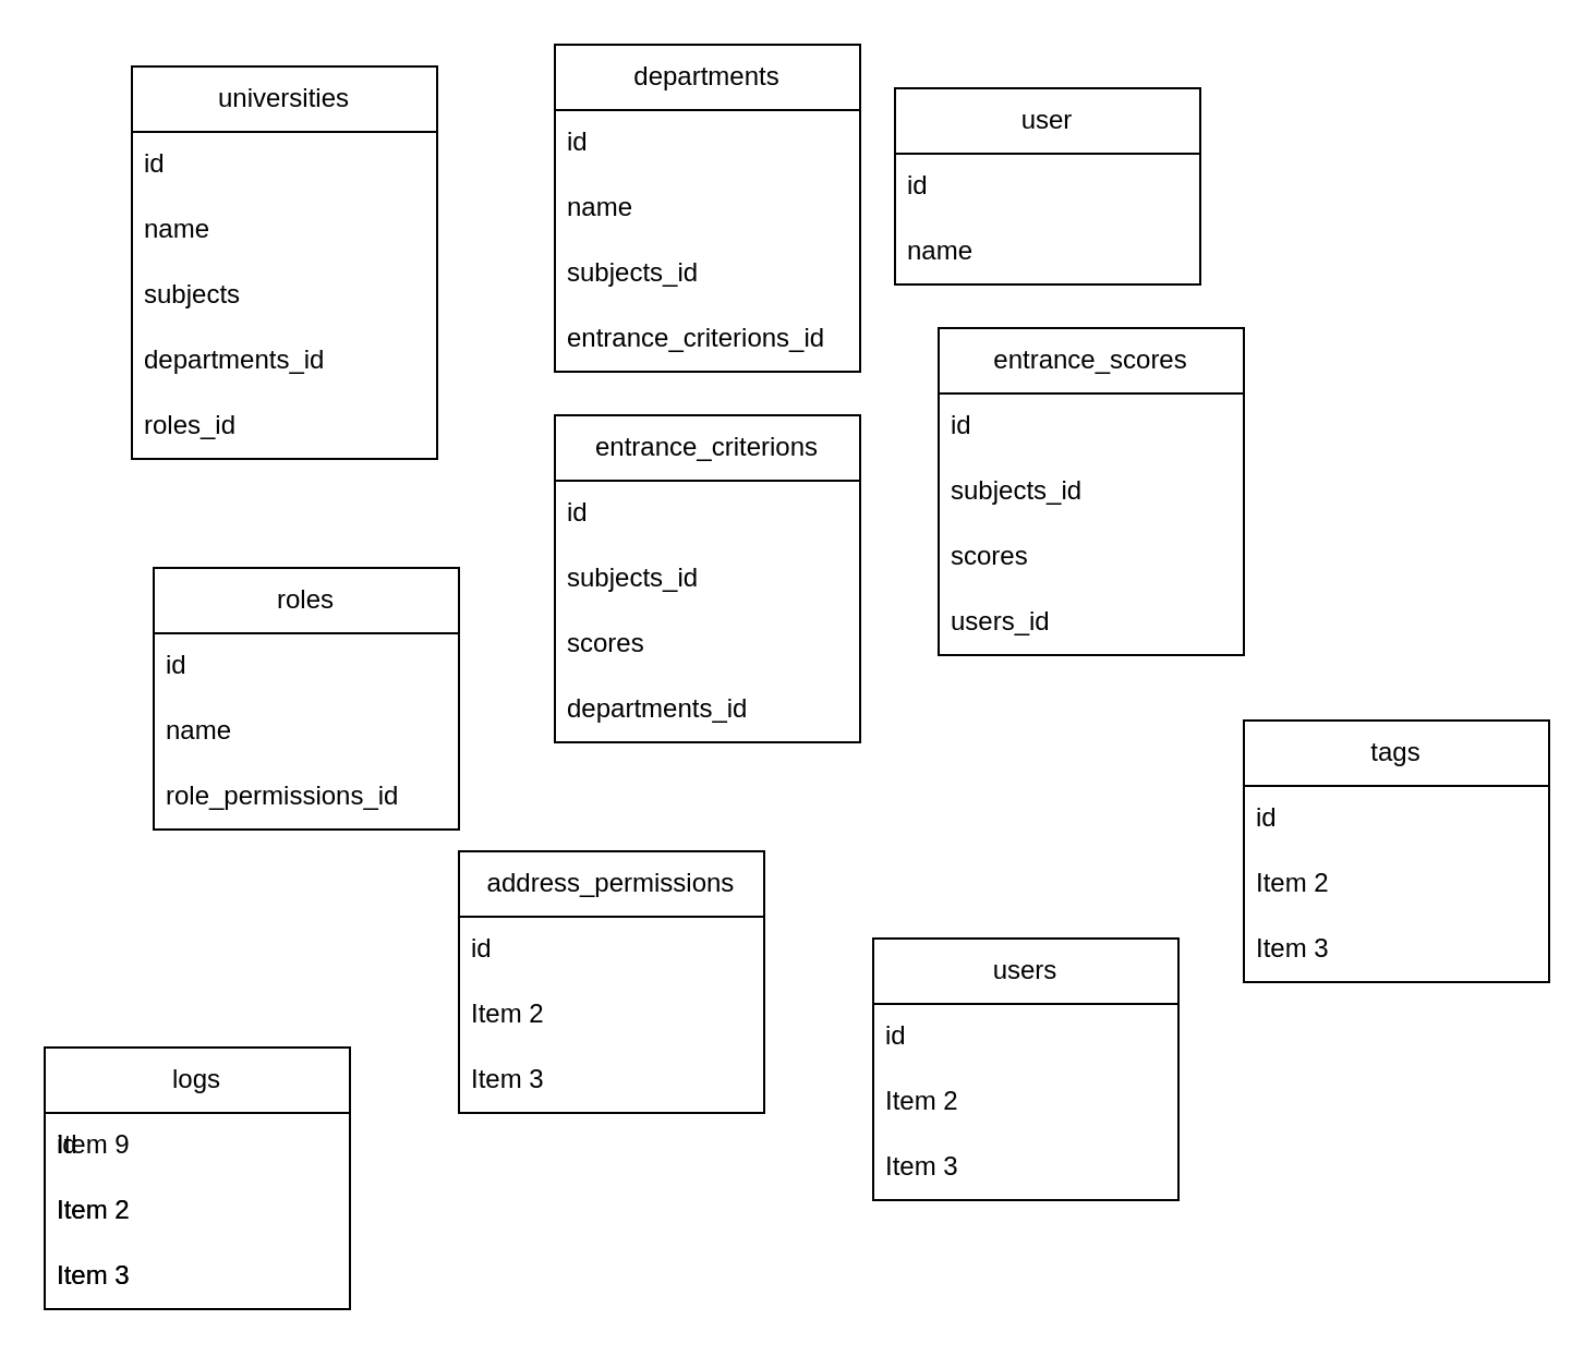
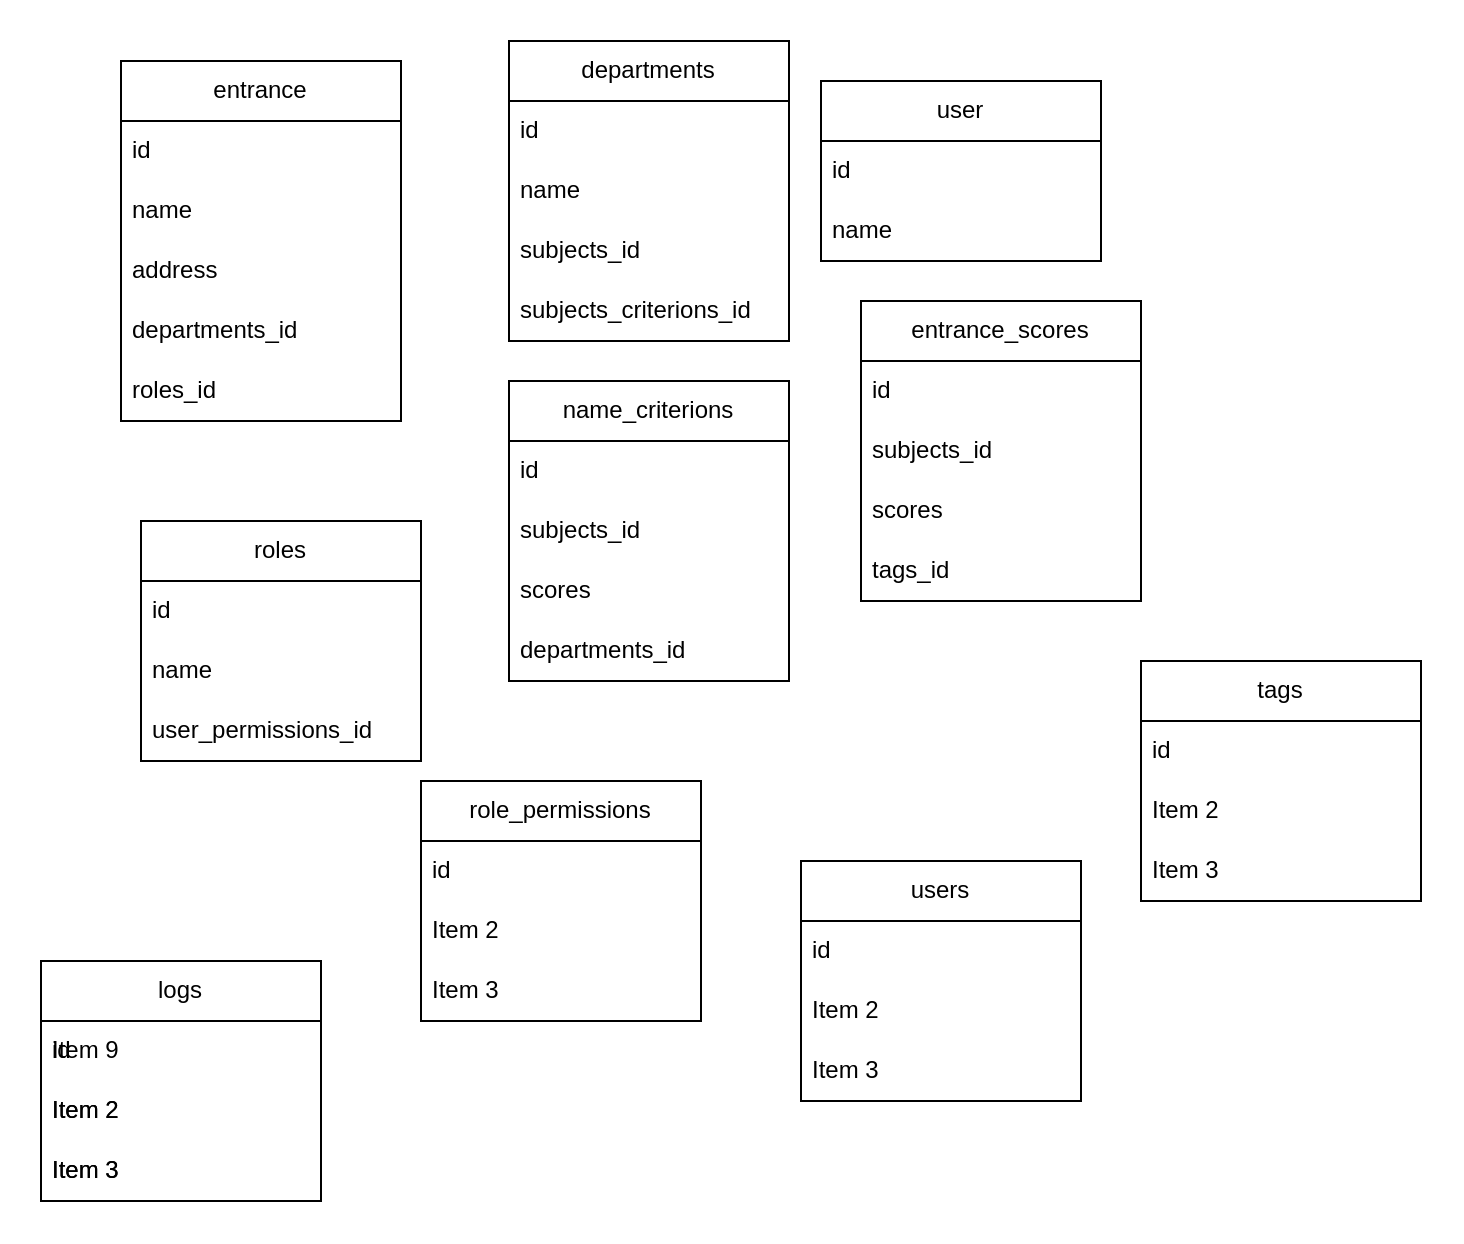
  <mxCell id="0" />
  <mxCell id="1" parent="0" />
- <mxCell id="2" value="universities" style="swimlane;fontStyle=0;childLayout=stackLayout;horizontal=1;startSize=30;horizontalStack=0;resizeParent=1;resizeParentMax=0;resizeLast=0;collapsible=1;marginBottom=0;whiteSpace=wrap;html=1;" vertex="1" parent="1"><mxGeometry x="60" y="30" width="140" height="180" as="geometry" /></mxCell>
+ <mxCell id="2" value="entrance" style="swimlane;fontStyle=0;childLayout=stackLayout;horizontal=1;startSize=30;horizontalStack=0;resizeParent=1;resizeParentMax=0;resizeLast=0;collapsible=1;marginBottom=0;whiteSpace=wrap;html=1;" vertex="1" parent="1"><mxGeometry x="60" y="30" width="140" height="180" as="geometry" /></mxCell>
  <mxCell id="3" value="id" style="text;strokeColor=none;fillColor=none;align=left;verticalAlign=middle;spacingLeft=4;spacingRight=4;overflow=hidden;points=[[0,0.5],[1,0.5]];portConstraint=eastwest;rotatable=0;whiteSpace=wrap;html=1;" vertex="1" parent="2"><mxGeometry y="30" width="140" height="30" as="geometry" /></mxCell>
  <mxCell id="4" value="name" style="text;strokeColor=none;fillColor=none;align=left;verticalAlign=middle;spacingLeft=4;spacingRight=4;overflow=hidden;points=[[0,0.5],[1,0.5]];portConstraint=eastwest;rotatable=0;whiteSpace=wrap;html=1;" vertex="1" parent="2"><mxGeometry y="60" width="140" height="30" as="geometry" /></mxCell>
- <mxCell id="5" value="subjects" style="text;strokeColor=none;fillColor=none;align=left;verticalAlign=middle;spacingLeft=4;spacingRight=4;overflow=hidden;points=[[0,0.5],[1,0.5]];portConstraint=eastwest;rotatable=0;whiteSpace=wrap;html=1;" vertex="1" parent="2"><mxGeometry y="90" width="140" height="30" as="geometry" /></mxCell>
+ <mxCell id="5" value="address" style="text;strokeColor=none;fillColor=none;align=left;verticalAlign=middle;spacingLeft=4;spacingRight=4;overflow=hidden;points=[[0,0.5],[1,0.5]];portConstraint=eastwest;rotatable=0;whiteSpace=wrap;html=1;" vertex="1" parent="2"><mxGeometry y="90" width="140" height="30" as="geometry" /></mxCell>
  <mxCell id="6" value="departments_id" style="text;strokeColor=none;fillColor=none;align=left;verticalAlign=middle;spacingLeft=4;spacingRight=4;overflow=hidden;points=[[0,0.5],[1,0.5]];portConstraint=eastwest;rotatable=0;whiteSpace=wrap;html=1;" vertex="1" parent="2"><mxGeometry y="120" width="140" height="30" as="geometry" /></mxCell>
  <mxCell id="7" value="roles_id" style="text;strokeColor=none;fillColor=none;align=left;verticalAlign=middle;spacingLeft=4;spacingRight=4;overflow=hidden;points=[[0,0.5],[1,0.5]];portConstraint=eastwest;rotatable=0;whiteSpace=wrap;html=1;" vertex="1" parent="2"><mxGeometry y="150" width="140" height="30" as="geometry" /></mxCell>
  <mxCell id="8" value="roles" style="swimlane;fontStyle=0;childLayout=stackLayout;horizontal=1;startSize=30;horizontalStack=0;resizeParent=1;resizeParentMax=0;resizeLast=0;collapsible=1;marginBottom=0;whiteSpace=wrap;html=1;" vertex="1" parent="1"><mxGeometry x="70" y="260" width="140" height="120" as="geometry" /></mxCell>
  <mxCell id="9" value="id" style="text;strokeColor=none;fillColor=none;align=left;verticalAlign=middle;spacingLeft=4;spacingRight=4;overflow=hidden;points=[[0,0.5],[1,0.5]];portConstraint=eastwest;rotatable=0;whiteSpace=wrap;html=1;" vertex="1" parent="8"><mxGeometry y="30" width="140" height="30" as="geometry" /></mxCell>
  <mxCell id="10" value="name" style="text;strokeColor=none;fillColor=none;align=left;verticalAlign=middle;spacingLeft=4;spacingRight=4;overflow=hidden;points=[[0,0.5],[1,0.5]];portConstraint=eastwest;rotatable=0;whiteSpace=wrap;html=1;" vertex="1" parent="8"><mxGeometry y="60" width="140" height="30" as="geometry" /></mxCell>
- <mxCell id="11" value="role_permissions_id" style="text;strokeColor=none;fillColor=none;align=left;verticalAlign=middle;spacingLeft=4;spacingRight=4;overflow=hidden;points=[[0,0.5],[1,0.5]];portConstraint=eastwest;rotatable=0;whiteSpace=wrap;html=1;" vertex="1" parent="8"><mxGeometry y="90" width="140" height="30" as="geometry" /></mxCell>
+ <mxCell id="11" value="user_permissions_id" style="text;strokeColor=none;fillColor=none;align=left;verticalAlign=middle;spacingLeft=4;spacingRight=4;overflow=hidden;points=[[0,0.5],[1,0.5]];portConstraint=eastwest;rotatable=0;whiteSpace=wrap;html=1;" vertex="1" parent="8"><mxGeometry y="90" width="140" height="30" as="geometry" /></mxCell>
  <mxCell id="12" value="List" style="swimlane;fontStyle=0;childLayout=stackLayout;horizontal=1;startSize=30;horizontalStack=0;resizeParent=1;resizeParentMax=0;resizeLast=0;collapsible=1;marginBottom=0;whiteSpace=wrap;html=1;" vertex="1" parent="1"><mxGeometry x="20" y="480" width="140" height="120" as="geometry" /></mxCell>
  <mxCell id="13" value="Item 9" style="text;strokeColor=none;fillColor=none;align=left;verticalAlign=middle;spacingLeft=4;spacingRight=4;overflow=hidden;points=[[0,0.5],[1,0.5]];portConstraint=eastwest;rotatable=0;whiteSpace=wrap;html=1;" vertex="1" parent="12"><mxGeometry y="30" width="140" height="30" as="geometry" /></mxCell>
  <mxCell id="14" value="Item 2" style="text;strokeColor=none;fillColor=none;align=left;verticalAlign=middle;spacingLeft=4;spacingRight=4;overflow=hidden;points=[[0,0.5],[1,0.5]];portConstraint=eastwest;rotatable=0;whiteSpace=wrap;html=1;" vertex="1" parent="12"><mxGeometry y="60" width="140" height="30" as="geometry" /></mxCell>
  <mxCell id="15" value="Item 3" style="text;strokeColor=none;fillColor=none;align=left;verticalAlign=middle;spacingLeft=4;spacingRight=4;overflow=hidden;points=[[0,0.5],[1,0.5]];portConstraint=eastwest;rotatable=0;whiteSpace=wrap;html=1;" vertex="1" parent="12"><mxGeometry y="90" width="140" height="30" as="geometry" /></mxCell>
  <mxCell id="16" value="logs" style="swimlane;fontStyle=0;childLayout=stackLayout;horizontal=1;startSize=30;horizontalStack=0;resizeParent=1;resizeParentMax=0;resizeLast=0;collapsible=1;marginBottom=0;whiteSpace=wrap;html=1;" vertex="1" parent="1"><mxGeometry x="20" y="480" width="140" height="120" as="geometry" /></mxCell>
  <mxCell id="17" value="id" style="text;strokeColor=none;fillColor=none;align=left;verticalAlign=middle;spacingLeft=4;spacingRight=4;overflow=hidden;points=[[0,0.5],[1,0.5]];portConstraint=eastwest;rotatable=0;whiteSpace=wrap;html=1;" vertex="1" parent="16"><mxGeometry y="30" width="140" height="30" as="geometry" /></mxCell>
  <mxCell id="18" value="Item 2" style="text;strokeColor=none;fillColor=none;align=left;verticalAlign=middle;spacingLeft=4;spacingRight=4;overflow=hidden;points=[[0,0.5],[1,0.5]];portConstraint=eastwest;rotatable=0;whiteSpace=wrap;html=1;" vertex="1" parent="16"><mxGeometry y="60" width="140" height="30" as="geometry" /></mxCell>
  <mxCell id="19" value="Item 3" style="text;strokeColor=none;fillColor=none;align=left;verticalAlign=middle;spacingLeft=4;spacingRight=4;overflow=hidden;points=[[0,0.5],[1,0.5]];portConstraint=eastwest;rotatable=0;whiteSpace=wrap;html=1;" vertex="1" parent="16"><mxGeometry y="90" width="140" height="30" as="geometry" /></mxCell>
  <mxCell id="20" value="users" style="swimlane;fontStyle=0;childLayout=stackLayout;horizontal=1;startSize=30;horizontalStack=0;resizeParent=1;resizeParentMax=0;resizeLast=0;collapsible=1;marginBottom=0;whiteSpace=wrap;html=1;" vertex="1" parent="1"><mxGeometry x="400" y="430" width="140" height="120" as="geometry" /></mxCell>
  <mxCell id="21" value="id" style="text;strokeColor=none;fillColor=none;align=left;verticalAlign=middle;spacingLeft=4;spacingRight=4;overflow=hidden;points=[[0,0.5],[1,0.5]];portConstraint=eastwest;rotatable=0;whiteSpace=wrap;html=1;" vertex="1" parent="20"><mxGeometry y="30" width="140" height="30" as="geometry" /></mxCell>
  <mxCell id="22" value="Item 2" style="text;strokeColor=none;fillColor=none;align=left;verticalAlign=middle;spacingLeft=4;spacingRight=4;overflow=hidden;points=[[0,0.5],[1,0.5]];portConstraint=eastwest;rotatable=0;whiteSpace=wrap;html=1;" vertex="1" parent="20"><mxGeometry y="60" width="140" height="30" as="geometry" /></mxCell>
  <mxCell id="23" value="Item 3" style="text;strokeColor=none;fillColor=none;align=left;verticalAlign=middle;spacingLeft=4;spacingRight=4;overflow=hidden;points=[[0,0.5],[1,0.5]];portConstraint=eastwest;rotatable=0;whiteSpace=wrap;html=1;" vertex="1" parent="20"><mxGeometry y="90" width="140" height="30" as="geometry" /></mxCell>
  <mxCell id="24" value="tags" style="swimlane;fontStyle=0;childLayout=stackLayout;horizontal=1;startSize=30;horizontalStack=0;resizeParent=1;resizeParentMax=0;resizeLast=0;collapsible=1;marginBottom=0;whiteSpace=wrap;html=1;" vertex="1" parent="1"><mxGeometry x="570" y="330" width="140" height="120" as="geometry" /></mxCell>
  <mxCell id="25" value="id" style="text;strokeColor=none;fillColor=none;align=left;verticalAlign=middle;spacingLeft=4;spacingRight=4;overflow=hidden;points=[[0,0.5],[1,0.5]];portConstraint=eastwest;rotatable=0;whiteSpace=wrap;html=1;" vertex="1" parent="24"><mxGeometry y="30" width="140" height="30" as="geometry" /></mxCell>
  <mxCell id="26" value="Item 2" style="text;strokeColor=none;fillColor=none;align=left;verticalAlign=middle;spacingLeft=4;spacingRight=4;overflow=hidden;points=[[0,0.5],[1,0.5]];portConstraint=eastwest;rotatable=0;whiteSpace=wrap;html=1;" vertex="1" parent="24"><mxGeometry y="60" width="140" height="30" as="geometry" /></mxCell>
  <mxCell id="27" value="Item 3" style="text;strokeColor=none;fillColor=none;align=left;verticalAlign=middle;spacingLeft=4;spacingRight=4;overflow=hidden;points=[[0,0.5],[1,0.5]];portConstraint=eastwest;rotatable=0;whiteSpace=wrap;html=1;" vertex="1" parent="24"><mxGeometry y="90" width="140" height="30" as="geometry" /></mxCell>
  <mxCell id="28" value="user" style="swimlane;fontStyle=0;childLayout=stackLayout;horizontal=1;startSize=30;horizontalStack=0;resizeParent=1;resizeParentMax=0;resizeLast=0;collapsible=1;marginBottom=0;whiteSpace=wrap;html=1;" vertex="1" parent="1"><mxGeometry x="410" y="40" width="140" height="90" as="geometry" /></mxCell>
  <mxCell id="29" value="id" style="text;strokeColor=none;fillColor=none;align=left;verticalAlign=middle;spacingLeft=4;spacingRight=4;overflow=hidden;points=[[0,0.5],[1,0.5]];portConstraint=eastwest;rotatable=0;whiteSpace=wrap;html=1;" vertex="1" parent="28"><mxGeometry y="30" width="140" height="30" as="geometry" /></mxCell>
  <mxCell id="30" value="name" style="text;strokeColor=none;fillColor=none;align=left;verticalAlign=middle;spacingLeft=4;spacingRight=4;overflow=hidden;points=[[0,0.5],[1,0.5]];portConstraint=eastwest;rotatable=0;whiteSpace=wrap;html=1;" vertex="1" parent="28"><mxGeometry y="60" width="140" height="30" as="geometry" /></mxCell>
  <mxCell id="31" value="departments" style="swimlane;fontStyle=0;childLayout=stackLayout;horizontal=1;startSize=30;horizontalStack=0;resizeParent=1;resizeParentMax=0;resizeLast=0;collapsible=1;marginBottom=0;whiteSpace=wrap;html=1;" vertex="1" parent="1"><mxGeometry x="254" y="20" width="140" height="150" as="geometry" /></mxCell>
  <mxCell id="32" value="id" style="text;strokeColor=none;fillColor=none;align=left;verticalAlign=middle;spacingLeft=4;spacingRight=4;overflow=hidden;points=[[0,0.5],[1,0.5]];portConstraint=eastwest;rotatable=0;whiteSpace=wrap;html=1;" vertex="1" parent="31"><mxGeometry y="30" width="140" height="30" as="geometry" /></mxCell>
  <mxCell id="33" value="name" style="text;strokeColor=none;fillColor=none;align=left;verticalAlign=middle;spacingLeft=4;spacingRight=4;overflow=hidden;points=[[0,0.5],[1,0.5]];portConstraint=eastwest;rotatable=0;whiteSpace=wrap;html=1;" vertex="1" parent="31"><mxGeometry y="60" width="140" height="30" as="geometry" /></mxCell>
  <mxCell id="34" value="subjects_id" style="text;strokeColor=none;fillColor=none;align=left;verticalAlign=middle;spacingLeft=4;spacingRight=4;overflow=hidden;points=[[0,0.5],[1,0.5]];portConstraint=eastwest;rotatable=0;whiteSpace=wrap;html=1;" vertex="1" parent="31"><mxGeometry y="90" width="140" height="30" as="geometry" /></mxCell>
- <mxCell id="35" value="entrance_criterions_id" style="text;strokeColor=none;fillColor=none;align=left;verticalAlign=middle;spacingLeft=4;spacingRight=4;overflow=hidden;points=[[0,0.5],[1,0.5]];portConstraint=eastwest;rotatable=0;whiteSpace=wrap;html=1;" vertex="1" parent="31"><mxGeometry y="120" width="140" height="30" as="geometry" /></mxCell>
- <mxCell id="36" value="address_permissions" style="swimlane;fontStyle=0;childLayout=stackLayout;horizontal=1;startSize=30;horizontalStack=0;resizeParent=1;resizeParentMax=0;resizeLast=0;collapsible=1;marginBottom=0;whiteSpace=wrap;html=1;" vertex="1" parent="1"><mxGeometry x="210" y="390" width="140" height="120" as="geometry" /></mxCell>
+ <mxCell id="35" value="subjects_criterions_id" style="text;strokeColor=none;fillColor=none;align=left;verticalAlign=middle;spacingLeft=4;spacingRight=4;overflow=hidden;points=[[0,0.5],[1,0.5]];portConstraint=eastwest;rotatable=0;whiteSpace=wrap;html=1;" vertex="1" parent="31"><mxGeometry y="120" width="140" height="30" as="geometry" /></mxCell>
+ <mxCell id="36" value="role_permissions" style="swimlane;fontStyle=0;childLayout=stackLayout;horizontal=1;startSize=30;horizontalStack=0;resizeParent=1;resizeParentMax=0;resizeLast=0;collapsible=1;marginBottom=0;whiteSpace=wrap;html=1;" vertex="1" parent="1"><mxGeometry x="210" y="390" width="140" height="120" as="geometry" /></mxCell>
  <mxCell id="37" value="id" style="text;strokeColor=none;fillColor=none;align=left;verticalAlign=middle;spacingLeft=4;spacingRight=4;overflow=hidden;points=[[0,0.5],[1,0.5]];portConstraint=eastwest;rotatable=0;whiteSpace=wrap;html=1;" vertex="1" parent="36"><mxGeometry y="30" width="140" height="30" as="geometry" /></mxCell>
  <mxCell id="38" value="Item 2" style="text;strokeColor=none;fillColor=none;align=left;verticalAlign=middle;spacingLeft=4;spacingRight=4;overflow=hidden;points=[[0,0.5],[1,0.5]];portConstraint=eastwest;rotatable=0;whiteSpace=wrap;html=1;" vertex="1" parent="36"><mxGeometry y="60" width="140" height="30" as="geometry" /></mxCell>
  <mxCell id="39" value="Item 3" style="text;strokeColor=none;fillColor=none;align=left;verticalAlign=middle;spacingLeft=4;spacingRight=4;overflow=hidden;points=[[0,0.5],[1,0.5]];portConstraint=eastwest;rotatable=0;whiteSpace=wrap;html=1;" vertex="1" parent="36"><mxGeometry y="90" width="140" height="30" as="geometry" /></mxCell>
- <mxCell id="40" value="entrance_criterions" style="swimlane;fontStyle=0;childLayout=stackLayout;horizontal=1;startSize=30;horizontalStack=0;resizeParent=1;resizeParentMax=0;resizeLast=0;collapsible=1;marginBottom=0;whiteSpace=wrap;html=1;" vertex="1" parent="1"><mxGeometry x="254" y="190" width="140" height="150" as="geometry" /></mxCell>
+ <mxCell id="40" value="name_criterions" style="swimlane;fontStyle=0;childLayout=stackLayout;horizontal=1;startSize=30;horizontalStack=0;resizeParent=1;resizeParentMax=0;resizeLast=0;collapsible=1;marginBottom=0;whiteSpace=wrap;html=1;" vertex="1" parent="1"><mxGeometry x="254" y="190" width="140" height="150" as="geometry" /></mxCell>
  <mxCell id="41" value="id" style="text;strokeColor=none;fillColor=none;align=left;verticalAlign=middle;spacingLeft=4;spacingRight=4;overflow=hidden;points=[[0,0.5],[1,0.5]];portConstraint=eastwest;rotatable=0;whiteSpace=wrap;html=1;" vertex="1" parent="40"><mxGeometry y="30" width="140" height="30" as="geometry" /></mxCell>
  <mxCell id="42" value="subjects_id" style="text;strokeColor=none;fillColor=none;align=left;verticalAlign=middle;spacingLeft=4;spacingRight=4;overflow=hidden;points=[[0,0.5],[1,0.5]];portConstraint=eastwest;rotatable=0;whiteSpace=wrap;html=1;" vertex="1" parent="40"><mxGeometry y="60" width="140" height="30" as="geometry" /></mxCell>
  <mxCell id="43" value="scores" style="text;strokeColor=none;fillColor=none;align=left;verticalAlign=middle;spacingLeft=4;spacingRight=4;overflow=hidden;points=[[0,0.5],[1,0.5]];portConstraint=eastwest;rotatable=0;whiteSpace=wrap;html=1;" vertex="1" parent="40"><mxGeometry y="90" width="140" height="30" as="geometry" /></mxCell>
  <mxCell id="44" value="departments_id" style="text;strokeColor=none;fillColor=none;align=left;verticalAlign=middle;spacingLeft=4;spacingRight=4;overflow=hidden;points=[[0,0.5],[1,0.5]];portConstraint=eastwest;rotatable=0;whiteSpace=wrap;html=1;" vertex="1" parent="40"><mxGeometry y="120" width="140" height="30" as="geometry" /></mxCell>
  <mxCell id="45" value="entrance_scores" style="swimlane;fontStyle=0;childLayout=stackLayout;horizontal=1;startSize=30;horizontalStack=0;resizeParent=1;resizeParentMax=0;resizeLast=0;collapsible=1;marginBottom=0;whiteSpace=wrap;html=1;" vertex="1" parent="1"><mxGeometry x="430" y="150" width="140" height="150" as="geometry" /></mxCell>
  <mxCell id="46" value="id" style="text;strokeColor=none;fillColor=none;align=left;verticalAlign=middle;spacingLeft=4;spacingRight=4;overflow=hidden;points=[[0,0.5],[1,0.5]];portConstraint=eastwest;rotatable=0;whiteSpace=wrap;html=1;" vertex="1" parent="45"><mxGeometry y="30" width="140" height="30" as="geometry" /></mxCell>
  <mxCell id="47" value="subjects_id" style="text;strokeColor=none;fillColor=none;align=left;verticalAlign=middle;spacingLeft=4;spacingRight=4;overflow=hidden;points=[[0,0.5],[1,0.5]];portConstraint=eastwest;rotatable=0;whiteSpace=wrap;html=1;" vertex="1" parent="45"><mxGeometry y="60" width="140" height="30" as="geometry" /></mxCell>
  <mxCell id="48" value="scores" style="text;strokeColor=none;fillColor=none;align=left;verticalAlign=middle;spacingLeft=4;spacingRight=4;overflow=hidden;points=[[0,0.5],[1,0.5]];portConstraint=eastwest;rotatable=0;whiteSpace=wrap;html=1;" vertex="1" parent="45"><mxGeometry y="90" width="140" height="30" as="geometry" /></mxCell>
- <mxCell id="49" value="users_id" style="text;strokeColor=none;fillColor=none;align=left;verticalAlign=middle;spacingLeft=4;spacingRight=4;overflow=hidden;points=[[0,0.5],[1,0.5]];portConstraint=eastwest;rotatable=0;whiteSpace=wrap;html=1;" vertex="1" parent="45"><mxGeometry y="120" width="140" height="30" as="geometry" /></mxCell>
+ <mxCell id="49" value="tags_id" style="text;strokeColor=none;fillColor=none;align=left;verticalAlign=middle;spacingLeft=4;spacingRight=4;overflow=hidden;points=[[0,0.5],[1,0.5]];portConstraint=eastwest;rotatable=0;whiteSpace=wrap;html=1;" vertex="1" parent="45"><mxGeometry y="120" width="140" height="30" as="geometry" /></mxCell>
